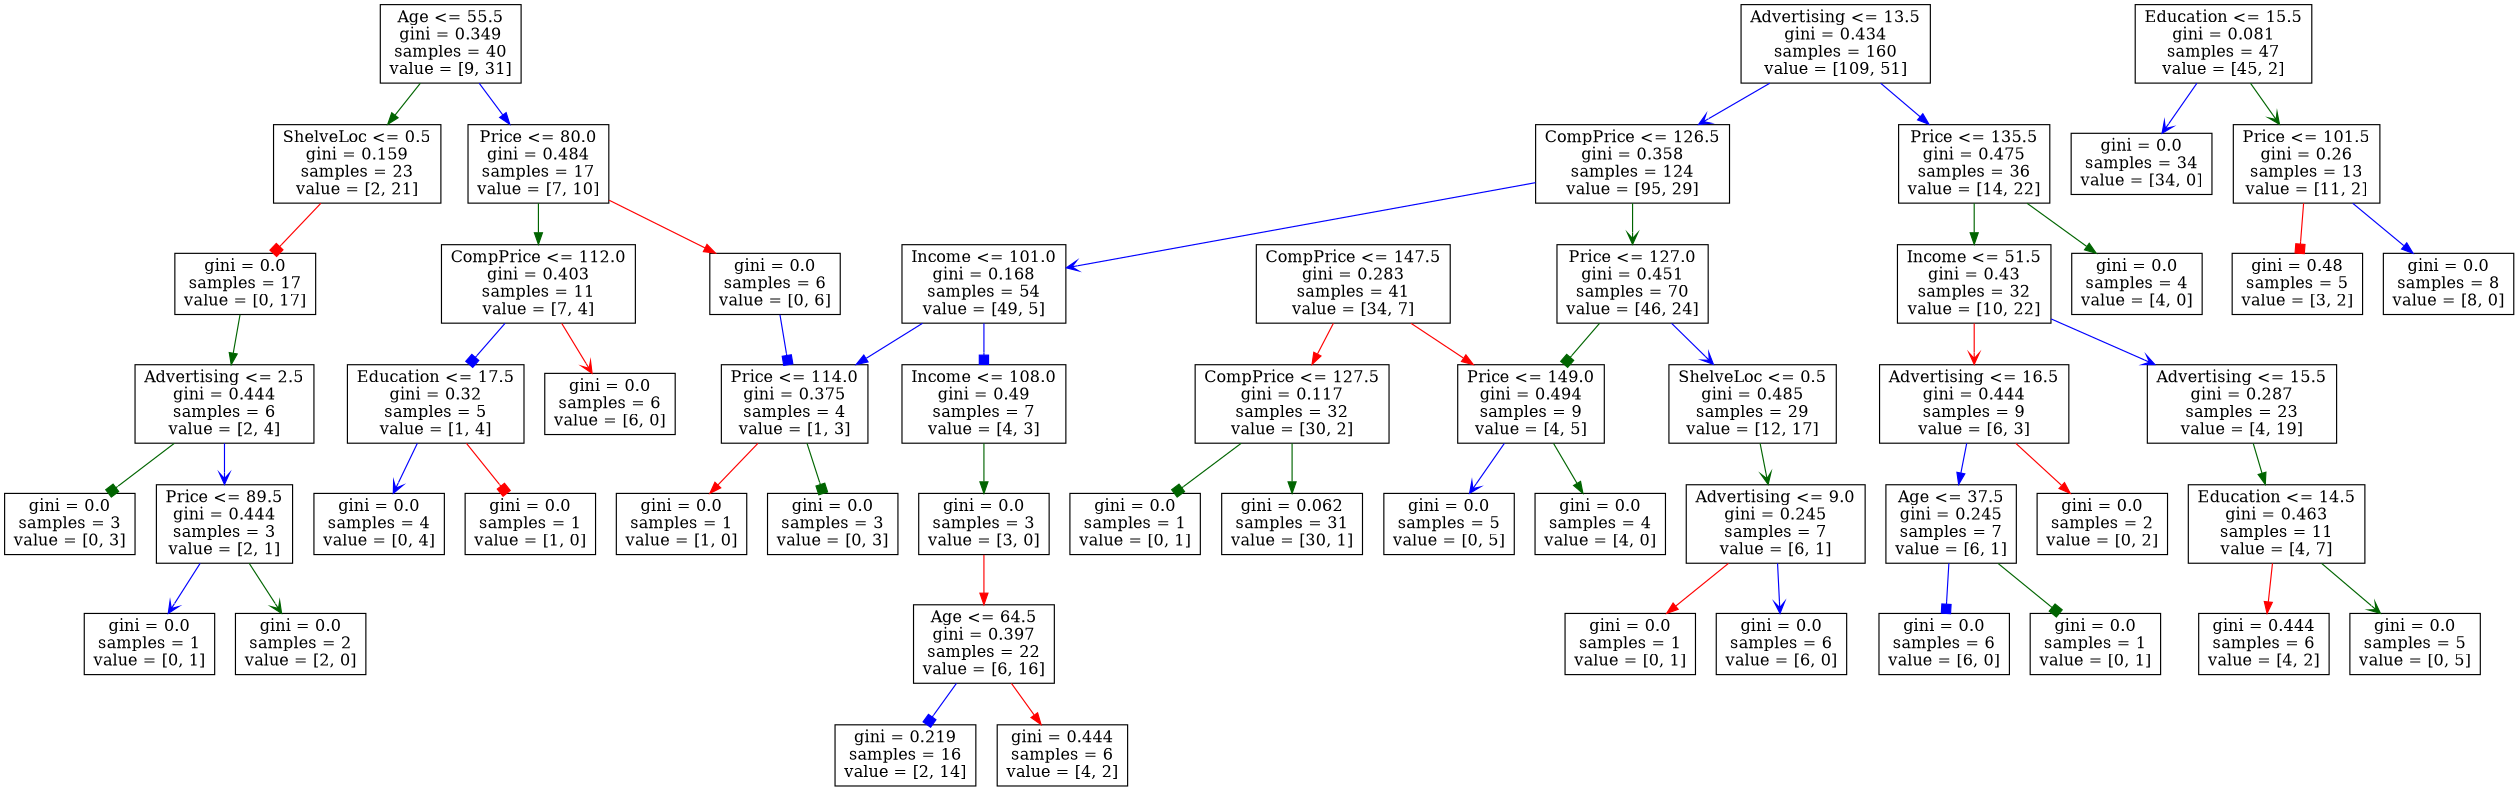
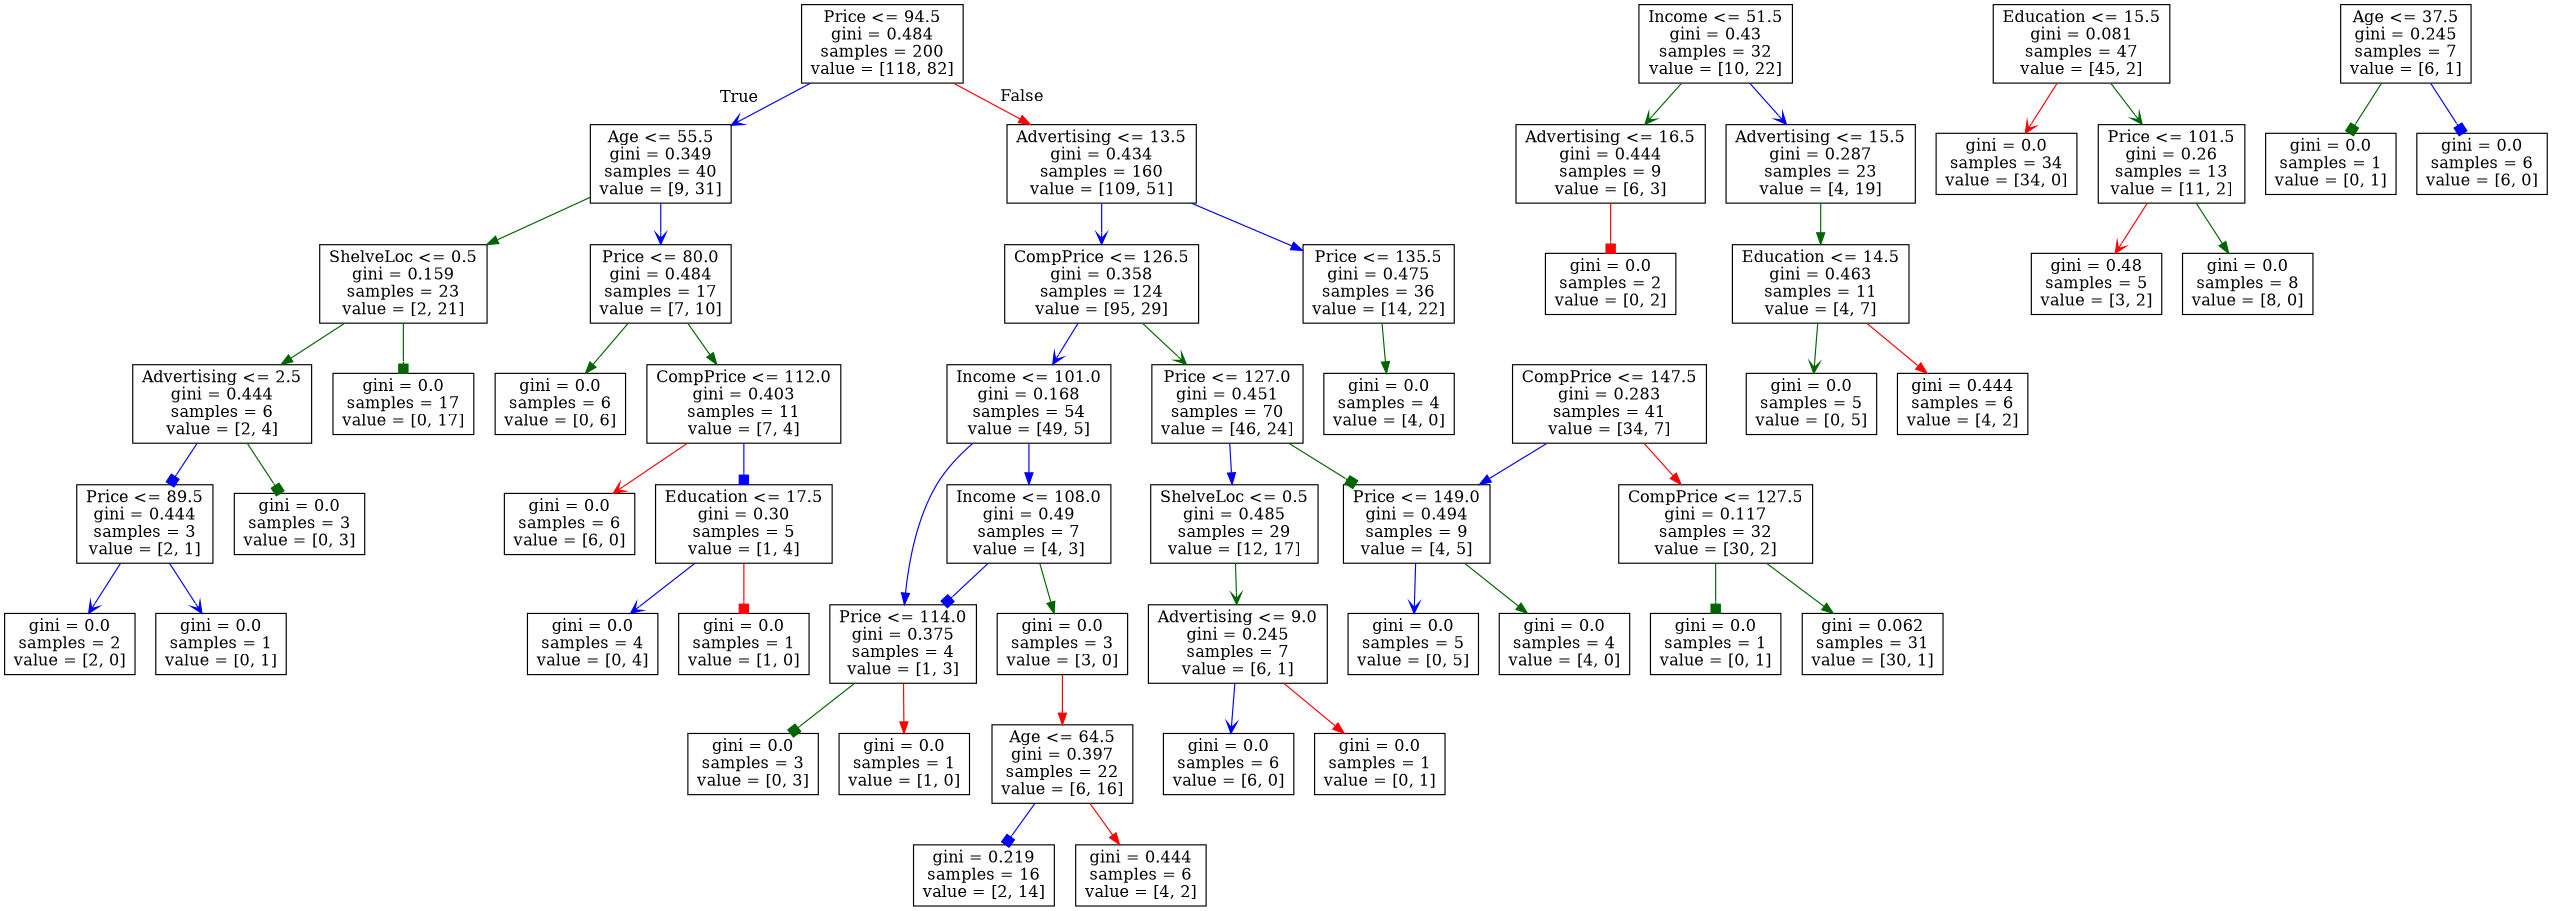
  digraph {
    fontname="DejaVu Serif"
    node [fontname="DejaVu Serif" shape=box]
    edge [arrowhead=normal color=blue fontname="DejaVu Serif"]
+   n1 [label="Price <= 94.5\ngini = 0.484\nsamples = 200\nvalue = [118, 82]"]
    n2 [label="Age <= 55.5\ngini = 0.349\nsamples = 40\nvalue = [9, 31]"]
    n3 [label="Advertising <= 13.5\ngini = 0.434\nsamples = 160\nvalue = [109, 51]"]
    n4 [label="ShelveLoc <= 0.5\ngini = 0.159\nsamples = 23\nvalue = [2, 21]"]
    n5 [label="Price <= 80.0\ngini = 0.484\nsamples = 17\nvalue = [7, 10]"]
    n6 [label="CompPrice <= 126.5\ngini = 0.358\nsamples = 124\nvalue = [95, 29]"]
    n7 [label="Price <= 135.5\ngini = 0.475\nsamples = 36\nvalue = [14, 22]"]
    n8 [label="Advertising <= 2.5\ngini = 0.444\nsamples = 6\nvalue = [2, 4]"]
    n9 [label="gini = 0.0\nsamples = 17\nvalue = [0, 17]"]
    n10 [label="gini = 0.0\nsamples = 6\nvalue = [0, 6]"]
    n11 [label="CompPrice <= 112.0\ngini = 0.403\nsamples = 11\nvalue = [7, 4]"]
    n12 [label="Price <= 89.5\ngini = 0.444\nsamples = 3\nvalue = [2, 1]"]
    n13 [label="gini = 0.0\nsamples = 3\nvalue = [0, 3]"]
    n14 [label="gini = 0.0\nsamples = 2\nvalue = [2, 0]"]
    n15 [label="gini = 0.0\nsamples = 1\nvalue = [0, 1]"]
    n16 [label="gini = 0.0\nsamples = 6\nvalue = [6, 0]"]
-   n17 [label="Education <= 17.5\ngini = 0.32\nsamples = 5\nvalue = [1, 4]"]
+   n17 [label="Education <= 17.5\ngini = 0.30\nsamples = 5\nvalue = [1, 4]"]
    n18 [label="gini = 0.0\nsamples = 4\nvalue = [0, 4]"]
    n19 [label="gini = 0.0\nsamples = 1\nvalue = [1, 0]"]
    n20 [label="Income <= 101.0\ngini = 0.168\nsamples = 54\nvalue = [49, 5]"]
    n21 [label="Price <= 127.0\ngini = 0.451\nsamples = 70\nvalue = [46, 24]"]
    n22 [label="Income <= 51.5\ngini = 0.43\nsamples = 32\nvalue = [10, 22]"]
    n23 [label="gini = 0.0\nsamples = 4\nvalue = [4, 0]"]
    n24 [label="Income <= 108.0\ngini = 0.49\nsamples = 7\nvalue = [4, 3]"]
    n25 [label="Price <= 114.0\ngini = 0.375\nsamples = 4\nvalue = [1, 3]"]
    n26 [label="ShelveLoc <= 0.5\ngini = 0.485\nsamples = 29\nvalue = [12, 17]"]
    n27 [label="Price <= 149.0\ngini = 0.494\nsamples = 9\nvalue = [4, 5]"]
    n28 [label="Education <= 15.5\ngini = 0.081\nsamples = 47\nvalue = [45, 2]"]
    n29 [label="gini = 0.0\nsamples = 34\nvalue = [34, 0]"]
    n30 [label="Price <= 101.5\ngini = 0.26\nsamples = 13\nvalue = [11, 2]"]
    n31 [label="gini = 0.0\nsamples = 3\nvalue = [3, 0]"]
    n32 [label="gini = 0.48\nsamples = 5\nvalue = [3, 2]"]
    n33 [label="gini = 0.0\nsamples = 8\nvalue = [8, 0]"]
    n34 [label="gini = 0.0\nsamples = 3\nvalue = [0, 3]"]
    n35 [label="gini = 0.0\nsamples = 1\nvalue = [1, 0]"]
    n36 [label="Age <= 64.5\ngini = 0.397\nsamples = 22\nvalue = [6, 16]"]
    n37 [label="Advertising <= 9.0\ngini = 0.245\nsamples = 7\nvalue = [6, 1]"]
    n38 [label="CompPrice <= 147.5\ngini = 0.283\nsamples = 41\nvalue = [34, 7]"]
    n39 [label="CompPrice <= 127.5\ngini = 0.117\nsamples = 32\nvalue = [30, 2]"]
    n40 [label="gini = 0.0\nsamples = 6\nvalue = [6, 0]"]
    n41 [label="gini = 0.0\nsamples = 1\nvalue = [0, 1]"]
    n42 [label="gini = 0.219\nsamples = 16\nvalue = [2, 14]"]
    n43 [label="gini = 0.444\nsamples = 6\nvalue = [4, 2]"]
    n44 [label="gini = 0.0\nsamples = 1\nvalue = [0, 1]"]
    n45 [label="gini = 0.062\nsamples = 31\nvalue = [30, 1]"]
    n46 [label="gini = 0.0\nsamples = 5\nvalue = [0, 5]"]
    n47 [label="gini = 0.0\nsamples = 4\nvalue = [4, 0]"]
    n48 [label="Advertising <= 16.5\ngini = 0.444\nsamples = 9\nvalue = [6, 3]"]
    n49 [label="Advertising <= 15.5\ngini = 0.287\nsamples = 23\nvalue = [4, 19]"]
    n50 [label="gini = 0.0\nsamples = 2\nvalue = [0, 2]"]
    n51 [label="Age <= 37.5\ngini = 0.245\nsamples = 7\nvalue = [6, 1]"]
    n52 [label="Education <= 14.5\ngini = 0.463\nsamples = 11\nvalue = [4, 7]"]
    n53 [label="gini = 0.0\nsamples = 1\nvalue = [0, 1]"]
    n54 [label="gini = 0.0\nsamples = 6\nvalue = [6, 0]"]
    n55 [label="gini = 0.0\nsamples = 5\nvalue = [0, 5]"]
    n56 [label="gini = 0.444\nsamples = 6\nvalue = [4, 2]"]
+   n1 -> n2 [arrowhead=vee headlabel=True labelangle=45 labeldistance=2.5]
+   n1 -> n3 [color=red headlabel=False labelangle=-45 labeldistance=2.5]
    n2 -> n4 [color=darkgreen]
-   n2 -> n5
+   n2 -> n5 [arrowhead=vee]
    n3 -> n6 [arrowhead=vee]
    n3 -> n7
-   n9 -> n8 [color=darkgreen]
-   n4 -> n9 [arrowhead=box color=red]
-   n5 -> n10 [color=red]
+   n4 -> n8 [color=darkgreen]
+   n4 -> n9 [arrowhead=box color=darkgreen]
+   n5 -> n10 [color=darkgreen]
    n5 -> n11 [color=darkgreen]
    n6 -> n20 [arrowhead=vee]
    n6 -> n21 [arrowhead=vee color=darkgreen]
-   n7 -> n22 [color=darkgreen]
    n7 -> n23 [color=darkgreen]
-   n8 -> n12 [arrowhead=vee]
+   n8 -> n12 [arrowhead=box]
    n8 -> n13 [arrowhead=box color=darkgreen]
    n11 -> n16 [arrowhead=vee color=red]
    n11 -> n17 [arrowhead=box]
-   n12 -> n14 [arrowhead=vee color=darkgreen]
+   n12 -> n14 [arrowhead=vee]
    n12 -> n15 [arrowhead=vee]
    n17 -> n18 [arrowhead=vee]
    n17 -> n19 [arrowhead=box color=red]
-   n20 -> n24 [arrowhead=box]
+   n20 -> n24
    n20 -> n25
-   n21 -> n26 [arrowhead=vee]
+   n21 -> n26
    n21 -> n27 [arrowhead=box color=darkgreen]
-   n22 -> n48 [arrowhead=vee color=red]
+   n22 -> n48 [arrowhead=vee color=darkgreen]
    n22 -> n49 [arrowhead=vee]
-   n10 -> n25 [arrowhead=box]
+   n24 -> n25 [arrowhead=box]
    n24 -> n31 [color=darkgreen]
    n25 -> n34 [arrowhead=box color=darkgreen]
    n25 -> n35 [color=red]
    n26 -> n37 [arrowhead=vee color=darkgreen]
    n27 -> n46 [arrowhead=vee]
    n27 -> n47 [color=darkgreen]
-   n28 -> n29 [arrowhead=vee]
+   n28 -> n29 [arrowhead=vee color=red]
    n28 -> n30 [arrowhead=vee color=darkgreen]
-   n30 -> n32 [arrowhead=box color=red]
-   n30 -> n33
+   n30 -> n32 [arrowhead=vee color=red]
+   n30 -> n33 [color=darkgreen]
    n31 -> n36 [color=red]
    n36 -> n42 [arrowhead=box]
    n36 -> n43 [color=red]
    n37 -> n40 [arrowhead=vee]
    n37 -> n41 [color=red]
-   n38 -> n27 [color=red]
+   n38 -> n27
    n38 -> n39 [color=red]
    n39 -> n44 [arrowhead=box color=darkgreen]
    n39 -> n45 [color=darkgreen]
-   n48 -> n50 [color=red]
-   n48 -> n51
+   n48 -> n50 [arrowhead=box color=red]
    n49 -> n52 [color=darkgreen]
    n51 -> n53 [arrowhead=box color=darkgreen]
    n51 -> n54 [arrowhead=box]
    n52 -> n55 [arrowhead=vee color=darkgreen]
    n52 -> n56 [color=red]
  }
